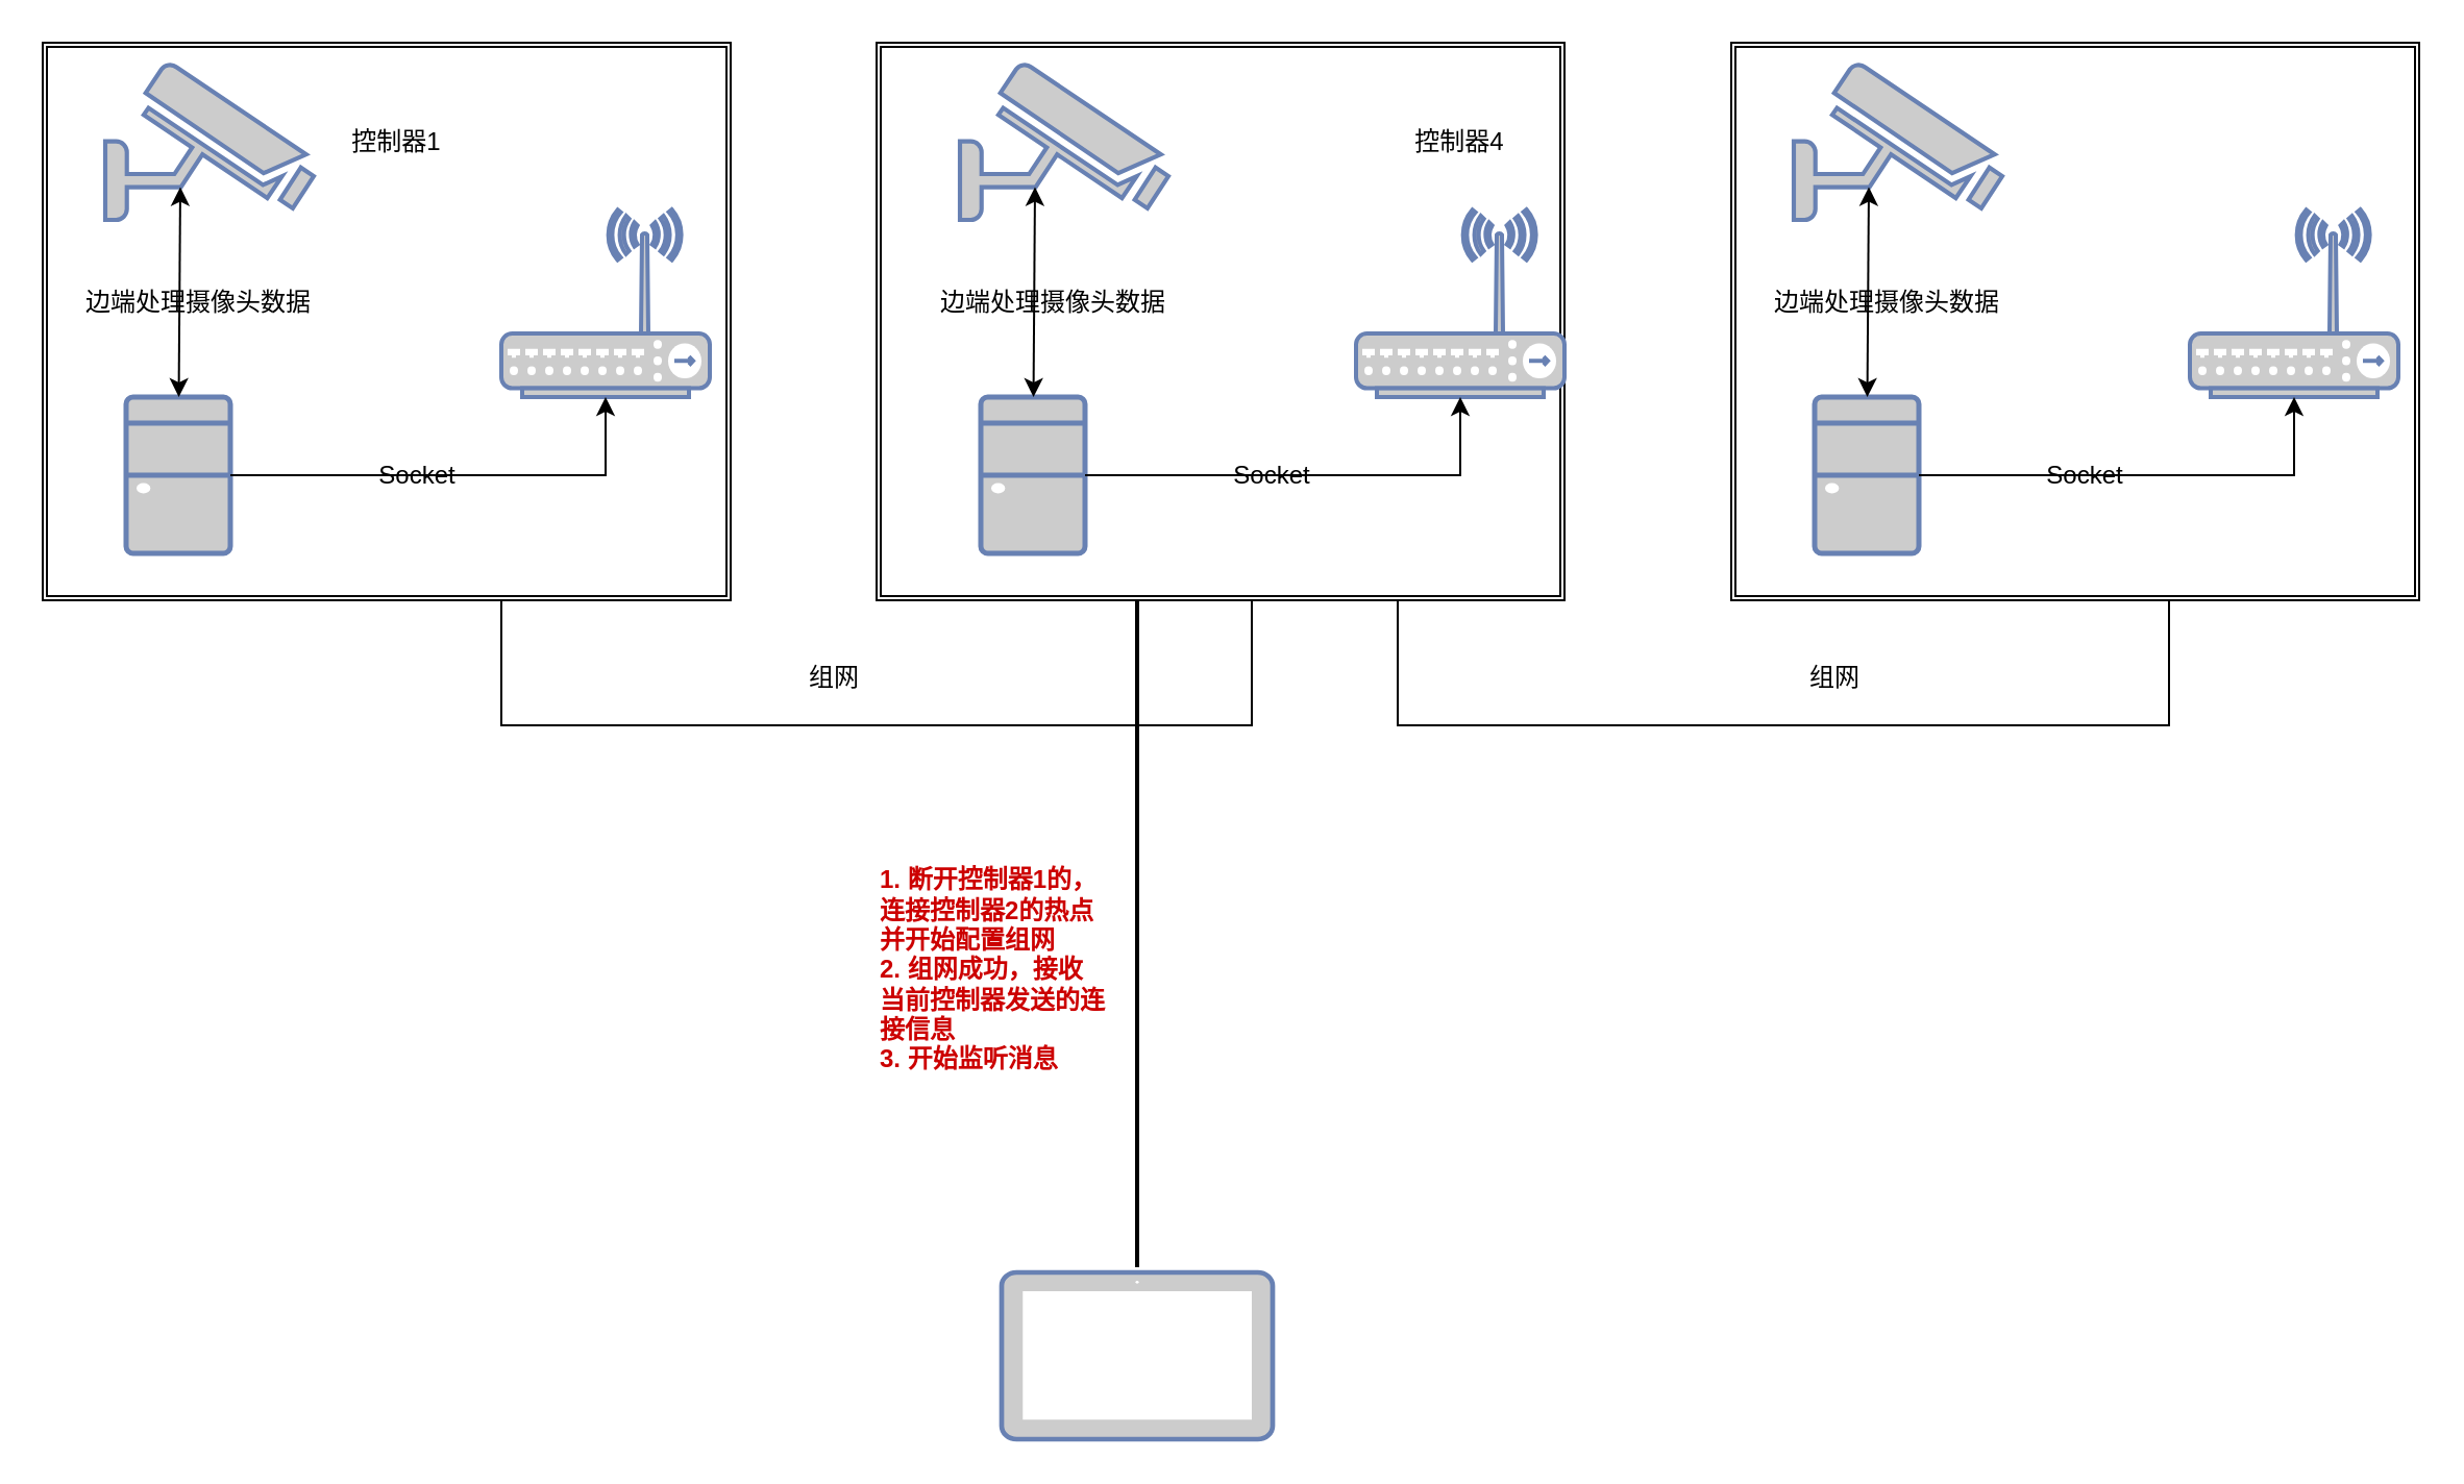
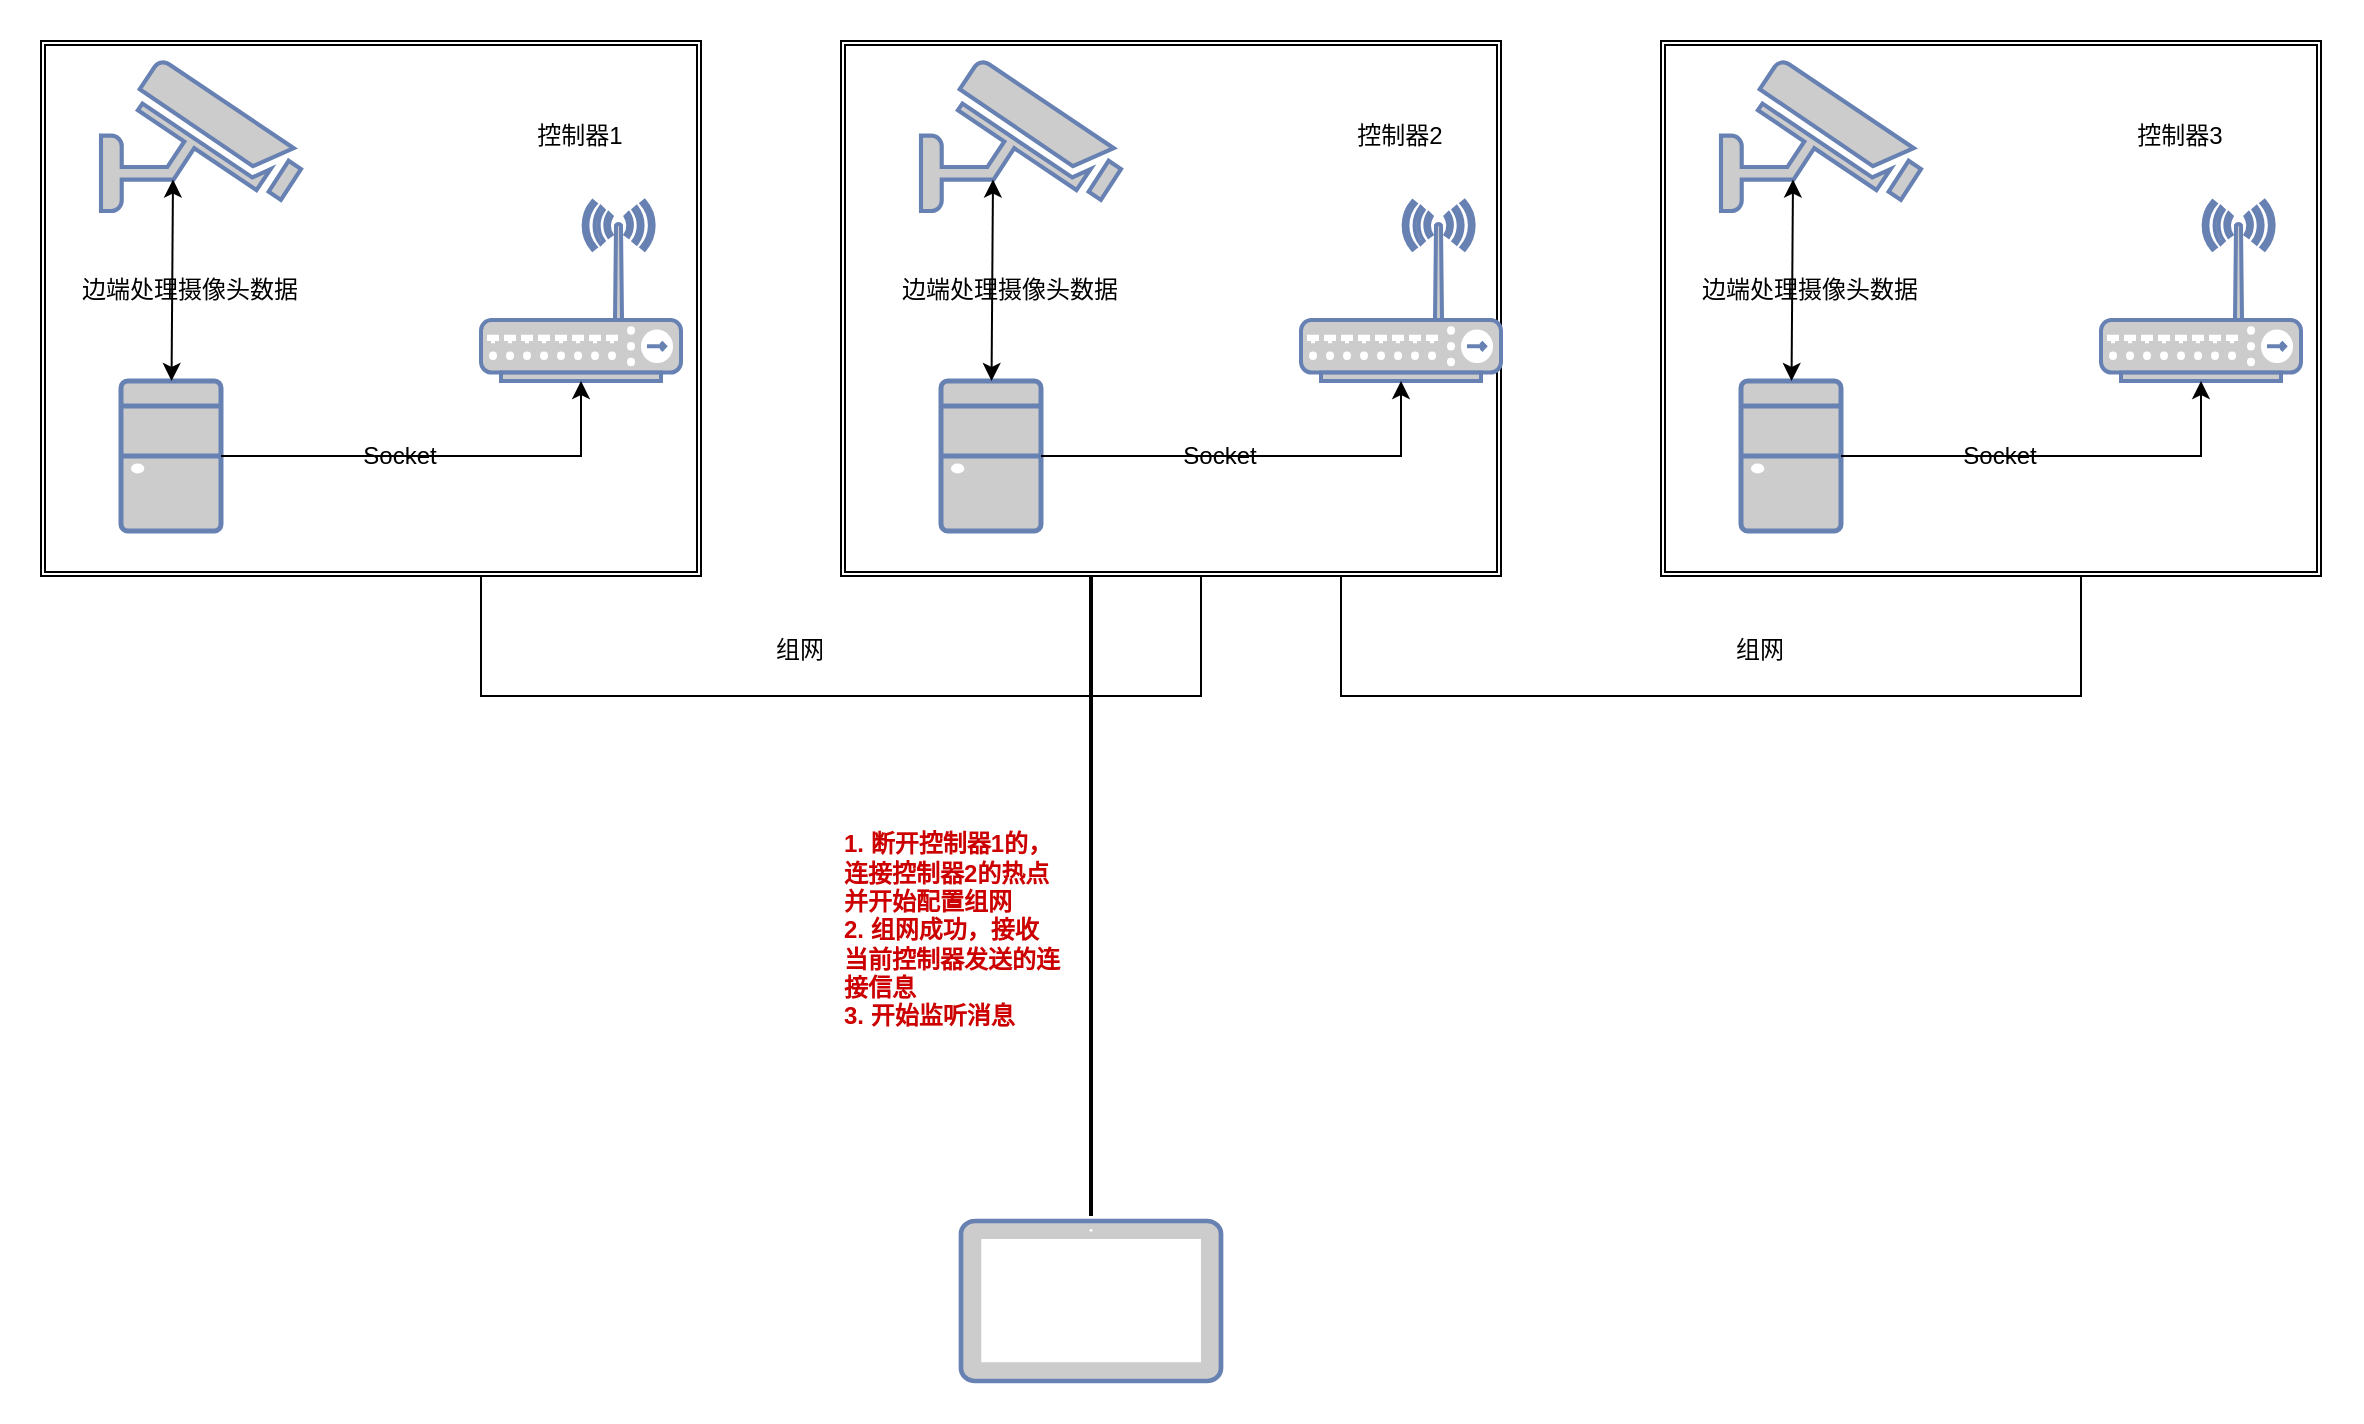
  <mxCell id="0" />
  <mxCell id="1" parent="0" />
  <mxCell id="2" value="" style="shape=ext;double=1;rounded=0;whiteSpace=wrap;html=1;" vertex="1" parent="1"><mxGeometry x="420" y="20" width="330" height="267.5" as="geometry" /></mxCell>
  <mxCell id="3" value="" style="shape=ext;double=1;rounded=0;whiteSpace=wrap;html=1;" vertex="1" parent="1"><mxGeometry x="20" y="20" width="330" height="267.5" as="geometry" /></mxCell>
  <mxCell id="4" value="" style="fontColor=#0066CC;verticalAlign=top;verticalLabelPosition=bottom;labelPosition=center;align=center;html=1;outlineConnect=0;fillColor=#CCCCCC;strokeColor=#6881B3;gradientColor=none;gradientDirection=north;strokeWidth=2;shape=mxgraph.networks.security_camera;" vertex="1" parent="1"><mxGeometry x="50" y="30" width="100" height="75" as="geometry" /></mxCell>
  <mxCell id="5" value="" style="fontColor=#0066CC;verticalAlign=top;verticalLabelPosition=bottom;labelPosition=center;align=center;html=1;outlineConnect=0;fillColor=#CCCCCC;strokeColor=#6881B3;gradientColor=none;gradientDirection=north;strokeWidth=2;shape=mxgraph.networks.desktop_pc;" vertex="1" parent="1"><mxGeometry x="60" y="190" width="50" height="75" as="geometry" /></mxCell>
  <mxCell id="6" value="" style="endArrow=classic;startArrow=classic;html=1;rounded=0;exitX=0.36;exitY=0.79;exitDx=0;exitDy=0;exitPerimeter=0;" edge="1" parent="1" source="4" target="5"><mxGeometry width="50" height="50" relative="1" as="geometry"><mxPoint x="20" y="170" as="sourcePoint" /><mxPoint x="50" y="260" as="targetPoint" /></mxGeometry></mxCell>
  <mxCell id="7" value="边端处理摄像头数据" style="text;html=1;strokeColor=none;fillColor=none;align=center;verticalAlign=middle;whiteSpace=wrap;rounded=0;" vertex="1" parent="1"><mxGeometry x="40" y="130" width="110" height="30" as="geometry" /></mxCell>
  <mxCell id="8" value="" style="fontColor=#0066CC;verticalAlign=top;verticalLabelPosition=bottom;labelPosition=center;align=center;html=1;outlineConnect=0;fillColor=#CCCCCC;strokeColor=#6881B3;gradientColor=none;gradientDirection=north;strokeWidth=2;shape=mxgraph.networks.tablet;" vertex="1" parent="1"><mxGeometry x="480" y="610" width="130" height="80" as="geometry" /></mxCell>
  <mxCell id="9" value="" style="fontColor=#0066CC;verticalAlign=top;verticalLabelPosition=bottom;labelPosition=center;align=center;html=1;outlineConnect=0;fillColor=#CCCCCC;strokeColor=#6881B3;gradientColor=none;gradientDirection=north;strokeWidth=2;shape=mxgraph.networks.wireless_hub;" vertex="1" parent="1"><mxGeometry x="240" y="100" width="100" height="90" as="geometry" /></mxCell>
  <mxCell id="10" style="edgeStyle=orthogonalEdgeStyle;rounded=0;orthogonalLoop=1;jettySize=auto;html=1;entryX=0.5;entryY=1;entryDx=0;entryDy=0;entryPerimeter=0;" edge="1" parent="1" source="5" target="9"><mxGeometry relative="1" as="geometry" /></mxCell>
  <mxCell id="11" value="" style="fontColor=#0066CC;verticalAlign=top;verticalLabelPosition=bottom;labelPosition=center;align=center;html=1;outlineConnect=0;fillColor=#CCCCCC;strokeColor=#6881B3;gradientColor=none;gradientDirection=north;strokeWidth=2;shape=mxgraph.networks.security_camera;" vertex="1" parent="1"><mxGeometry x="460" y="30" width="100" height="75" as="geometry" /></mxCell>
  <mxCell id="12" value="" style="fontColor=#0066CC;verticalAlign=top;verticalLabelPosition=bottom;labelPosition=center;align=center;html=1;outlineConnect=0;fillColor=#CCCCCC;strokeColor=#6881B3;gradientColor=none;gradientDirection=north;strokeWidth=2;shape=mxgraph.networks.desktop_pc;" vertex="1" parent="1"><mxGeometry x="470" y="190" width="50" height="75" as="geometry" /></mxCell>
  <mxCell id="13" value="" style="endArrow=classic;startArrow=classic;html=1;rounded=0;exitX=0.36;exitY=0.79;exitDx=0;exitDy=0;exitPerimeter=0;" edge="1" parent="1" source="11" target="12"><mxGeometry width="50" height="50" relative="1" as="geometry"><mxPoint x="430" y="170" as="sourcePoint" /><mxPoint x="460" y="260" as="targetPoint" /></mxGeometry></mxCell>
  <mxCell id="14" value="边端处理摄像头数据" style="text;html=1;strokeColor=none;fillColor=none;align=center;verticalAlign=middle;whiteSpace=wrap;rounded=0;" vertex="1" parent="1"><mxGeometry x="450" y="130" width="110" height="30" as="geometry" /></mxCell>
  <mxCell id="15" value="" style="fontColor=#0066CC;verticalAlign=top;verticalLabelPosition=bottom;labelPosition=center;align=center;html=1;outlineConnect=0;fillColor=#CCCCCC;strokeColor=#6881B3;gradientColor=none;gradientDirection=north;strokeWidth=2;shape=mxgraph.networks.wireless_hub;" vertex="1" parent="1"><mxGeometry x="650" y="100" width="100" height="90" as="geometry" /></mxCell>
  <mxCell id="16" style="edgeStyle=orthogonalEdgeStyle;rounded=0;orthogonalLoop=1;jettySize=auto;html=1;entryX=0.5;entryY=1;entryDx=0;entryDy=0;entryPerimeter=0;" edge="1" parent="1" source="12" target="15"><mxGeometry relative="1" as="geometry" /></mxCell>
  <mxCell id="17" value="" style="shape=ext;double=1;rounded=0;whiteSpace=wrap;html=1;" vertex="1" parent="1"><mxGeometry x="830" y="20" width="330" height="267.5" as="geometry" /></mxCell>
  <mxCell id="18" value="" style="fontColor=#0066CC;verticalAlign=top;verticalLabelPosition=bottom;labelPosition=center;align=center;html=1;outlineConnect=0;fillColor=#CCCCCC;strokeColor=#6881B3;gradientColor=none;gradientDirection=north;strokeWidth=2;shape=mxgraph.networks.security_camera;" vertex="1" parent="1"><mxGeometry x="860" y="30" width="100" height="75" as="geometry" /></mxCell>
  <mxCell id="19" value="" style="fontColor=#0066CC;verticalAlign=top;verticalLabelPosition=bottom;labelPosition=center;align=center;html=1;outlineConnect=0;fillColor=#CCCCCC;strokeColor=#6881B3;gradientColor=none;gradientDirection=north;strokeWidth=2;shape=mxgraph.networks.desktop_pc;" vertex="1" parent="1"><mxGeometry x="870" y="190" width="50" height="75" as="geometry" /></mxCell>
  <mxCell id="20" value="" style="endArrow=classic;startArrow=classic;html=1;rounded=0;exitX=0.36;exitY=0.79;exitDx=0;exitDy=0;exitPerimeter=0;" edge="1" parent="1" source="18" target="19"><mxGeometry width="50" height="50" relative="1" as="geometry"><mxPoint x="830" y="170" as="sourcePoint" /><mxPoint x="860" y="260" as="targetPoint" /></mxGeometry></mxCell>
  <mxCell id="21" value="边端处理摄像头数据" style="text;html=1;strokeColor=none;fillColor=none;align=center;verticalAlign=middle;whiteSpace=wrap;rounded=0;" vertex="1" parent="1"><mxGeometry x="850" y="130" width="110" height="30" as="geometry" /></mxCell>
  <mxCell id="22" value="" style="fontColor=#0066CC;verticalAlign=top;verticalLabelPosition=bottom;labelPosition=center;align=center;html=1;outlineConnect=0;fillColor=#CCCCCC;strokeColor=#6881B3;gradientColor=none;gradientDirection=north;strokeWidth=2;shape=mxgraph.networks.wireless_hub;" vertex="1" parent="1"><mxGeometry x="1050" y="100" width="100" height="90" as="geometry" /></mxCell>
  <mxCell id="23" style="edgeStyle=orthogonalEdgeStyle;rounded=0;orthogonalLoop=1;jettySize=auto;html=1;entryX=0.5;entryY=1;entryDx=0;entryDy=0;entryPerimeter=0;" edge="1" parent="1" source="19" target="22"><mxGeometry relative="1" as="geometry" /></mxCell>
  <mxCell id="24" value="" style="shape=partialRectangle;whiteSpace=wrap;html=1;bottom=1;right=1;left=1;top=0;fillColor=none;routingCenterX=-0.5;strokeColor=default;" vertex="1" parent="1"><mxGeometry x="240" y="287.5" width="360" height="60" as="geometry" /></mxCell>
  <mxCell id="25" value="" style="shape=partialRectangle;whiteSpace=wrap;html=1;bottom=1;right=1;left=1;top=0;fillColor=none;routingCenterX=-0.5;strokeColor=default;" vertex="1" parent="1"><mxGeometry x="670" y="287.5" width="370" height="60" as="geometry" /></mxCell>
- <mxCell id="26" value="控制器1" style="text;html=1;strokeColor=none;fillColor=none;align=center;verticalAlign=middle;whiteSpace=wrap;rounded=0;" vertex="1" parent="1"><mxGeometry x="160" y="52.5" width="60" height="30" as="geometry" /></mxCell>
- <mxCell id="27" value="控制器4" style="text;html=1;strokeColor=none;fillColor=none;align=center;verticalAlign=middle;whiteSpace=wrap;rounded=0;" vertex="1" parent="1"><mxGeometry x="670" y="52.5" width="60" height="30" as="geometry" /></mxCell>
+ <mxCell id="26" value="控制器1" style="text;html=1;strokeColor=none;fillColor=none;align=center;verticalAlign=middle;whiteSpace=wrap;rounded=0;" vertex="1" parent="1"><mxGeometry x="260" y="52.5" width="60" height="30" as="geometry" /></mxCell>
+ <mxCell id="27" value="控制器2" style="text;html=1;strokeColor=none;fillColor=none;align=center;verticalAlign=middle;whiteSpace=wrap;rounded=0;" vertex="1" parent="1"><mxGeometry x="670" y="52.5" width="60" height="30" as="geometry" /></mxCell>
+ <mxCell id="28" value="控制器3" style="text;html=1;strokeColor=none;fillColor=none;align=center;verticalAlign=middle;whiteSpace=wrap;rounded=0;" vertex="1" parent="1"><mxGeometry x="1060" y="52.5" width="60" height="30" as="geometry" /></mxCell>
  <mxCell id="29" value="组网" style="text;html=1;strokeColor=none;fillColor=none;align=center;verticalAlign=middle;whiteSpace=wrap;rounded=0;" vertex="1" parent="1"><mxGeometry x="370" y="310" width="60" height="30" as="geometry" /></mxCell>
  <mxCell id="30" value="组网" style="text;html=1;strokeColor=none;fillColor=none;align=center;verticalAlign=middle;whiteSpace=wrap;rounded=0;" vertex="1" parent="1"><mxGeometry x="850" y="310" width="60" height="30" as="geometry" /></mxCell>
  <mxCell id="31" value="" style="line;strokeWidth=2;html=1;direction=south;" vertex="1" parent="1"><mxGeometry x="540" y="287.5" width="10" height="320" as="geometry" /></mxCell>
  <mxCell id="32" value="&lt;b&gt;&lt;font color=&quot;#cc0000&quot;&gt;1. 断开控制器1的，连接控制器2的热点并开始配置组网&lt;br&gt;&lt;/font&gt;&lt;/b&gt;&lt;div style=&quot;&quot;&gt;&lt;span style=&quot;background-color: initial;&quot;&gt;&lt;b&gt;&lt;font color=&quot;#cc0000&quot;&gt;2. 组网成功，接收当前控制器发送的连接信息&lt;/font&gt;&lt;/b&gt;&lt;/span&gt;&lt;/div&gt;&lt;div style=&quot;&quot;&gt;&lt;span style=&quot;background-color: initial;&quot;&gt;&lt;b&gt;&lt;font color=&quot;#cc0000&quot;&gt;3. 开始监听消息&lt;/font&gt;&lt;/b&gt;&lt;/span&gt;&lt;/div&gt;" style="text;html=1;strokeColor=none;fillColor=none;align=left;verticalAlign=middle;whiteSpace=wrap;rounded=0;" vertex="1" parent="1"><mxGeometry x="420" y="400" width="110" height="130" as="geometry" /></mxCell>
  <mxCell id="33" value="Socket" style="text;html=1;strokeColor=none;fillColor=none;align=center;verticalAlign=middle;whiteSpace=wrap;rounded=0;" vertex="1" parent="1"><mxGeometry x="170" y="212.5" width="60" height="30" as="geometry" /></mxCell>
  <mxCell id="34" value="Socket" style="text;html=1;strokeColor=none;fillColor=none;align=center;verticalAlign=middle;whiteSpace=wrap;rounded=0;" vertex="1" parent="1"><mxGeometry x="580" y="212.5" width="60" height="30" as="geometry" /></mxCell>
  <mxCell id="35" value="Socket" style="text;html=1;strokeColor=none;fillColor=none;align=center;verticalAlign=middle;whiteSpace=wrap;rounded=0;" vertex="1" parent="1"><mxGeometry x="970" y="212.5" width="60" height="30" as="geometry" /></mxCell>
